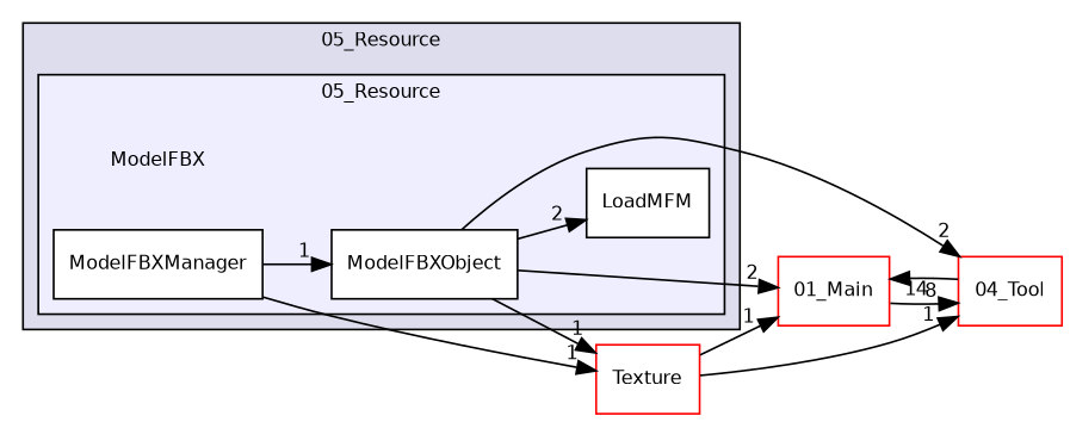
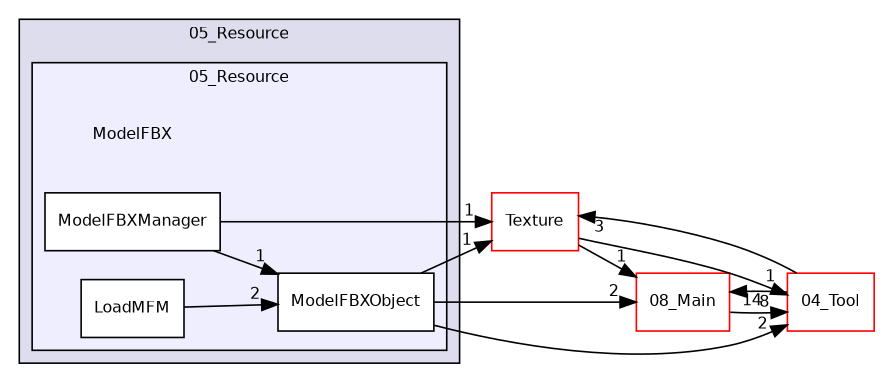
  digraph {
    compound=true
    rankdir=LR
    node [fontname=Helvetica fontsize=10 shape=box color=black fillcolor=white style=filled]
    edge [headlabel=1 labeldistance=1.5 labelfontname=Helvetica labelfontsize=10]
    n1 [label=ModelFBX shape=plaintext color="" fillcolor="" style=""]
    n2 [label=LoadMFM]
    n3 [label=ModelFBXManager]
    n4 [label=ModelFBXObject]
    n5 [color=red label=Texture]
-   n6 [color=red label="01_Main"]
+   n6 [color=red label="08_Main"]
    n7 [color=red label="04_Tool"]
    subgraph cluster_1 {
      bgcolor="#ddddee"
      fontname=Helvetica
      fontsize=10
      label="05_Resource"
      pencolor=black
      subgraph cluster_2 {
        bgcolor="#eeeeff"
        fontname=Helvetica
        fontsize=10
        pencolor=black
        n1
        n2
        n3
        n4
      }
    }
    n3 -> n4
    n3 -> n5
-   n4 -> n2 [headlabel=2]
+   n2 -> n4 [headlabel=2]
    n4 -> n5
    n4 -> n6 [headlabel=2]
    n4 -> n7 [headlabel=2]
    n5 -> n6
    n5 -> n7
    n6 -> n7 [headlabel=8]
+   n7 -> n5 [headlabel=3]
    n7 -> n6 [headlabel=14]
  }
